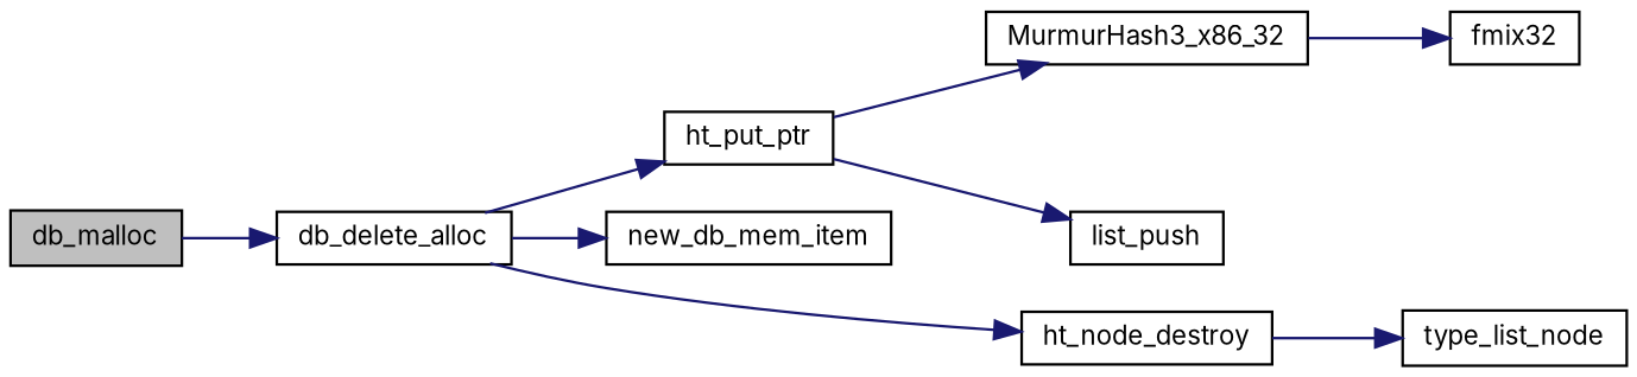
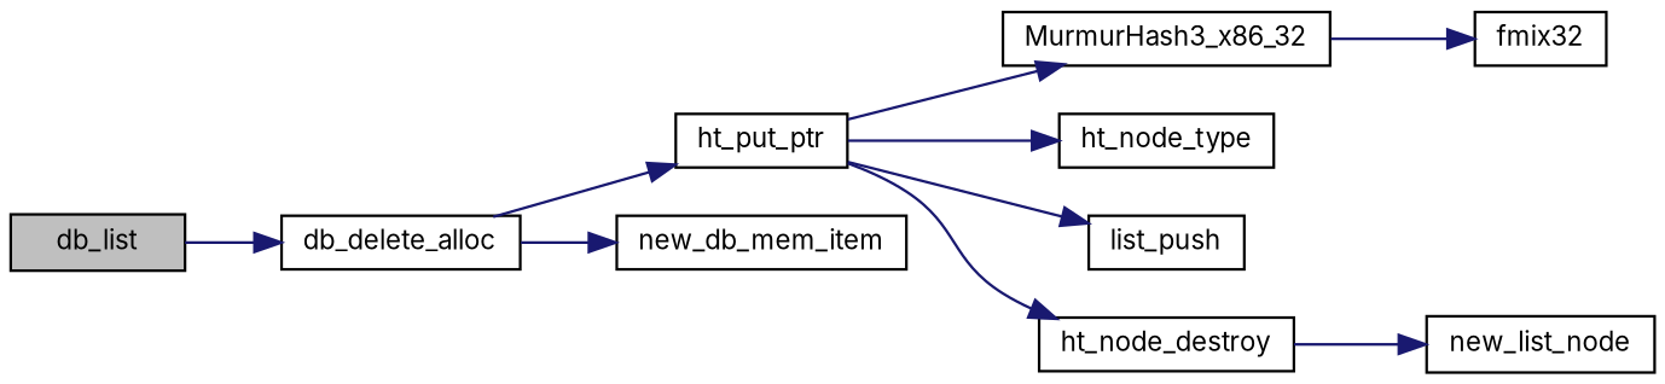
  digraph {
    fontname=Inter
    rankdir=LR
    node [color=black fillcolor=white fontname=Inter fontsize=10 shape=record style=filled]
    edge [color=midnightblue fontname=Inter fontsize=10 labelfontname=Helvetica labelfontsize=10 style=solid]
-   n1 [fillcolor=grey75 fontcolor=black height=0.2 label=db_malloc width=0.4]
+   n1 [fillcolor=grey75 fontcolor=black height=0.2 label=db_list width=0.4]
    n2 [height=0.2 label=db_delete_alloc width=0.4]
    n3 [height=0.2 label=ht_put_ptr width=0.4]
    n4 [height=0.2 label=new_db_mem_item width=0.4]
    n5 [height=0.2 label=ht_node_destroy width=0.4]
+   n6 [height=0.2 label=ht_node_type width=0.4]
    n7 [height=0.2 label=list_push width=0.4]
    n8 [height=0.2 label=MurmurHash3_x86_32 width=0.4]
-   n9 [height=0.2 label=type_list_node width=0.4]
+   n9 [height=0.2 label=new_list_node width=0.4]
    n10 [height=0.2 label=fmix32 width=0.4]
    n1 -> n2
    n2 -> n3
    n2 -> n4
-   n2 -> n5
+   n3 -> n5
+   n3 -> n6
    n3 -> n7
    n3 -> n8
    n5 -> n9
    n8 -> n10
  }
